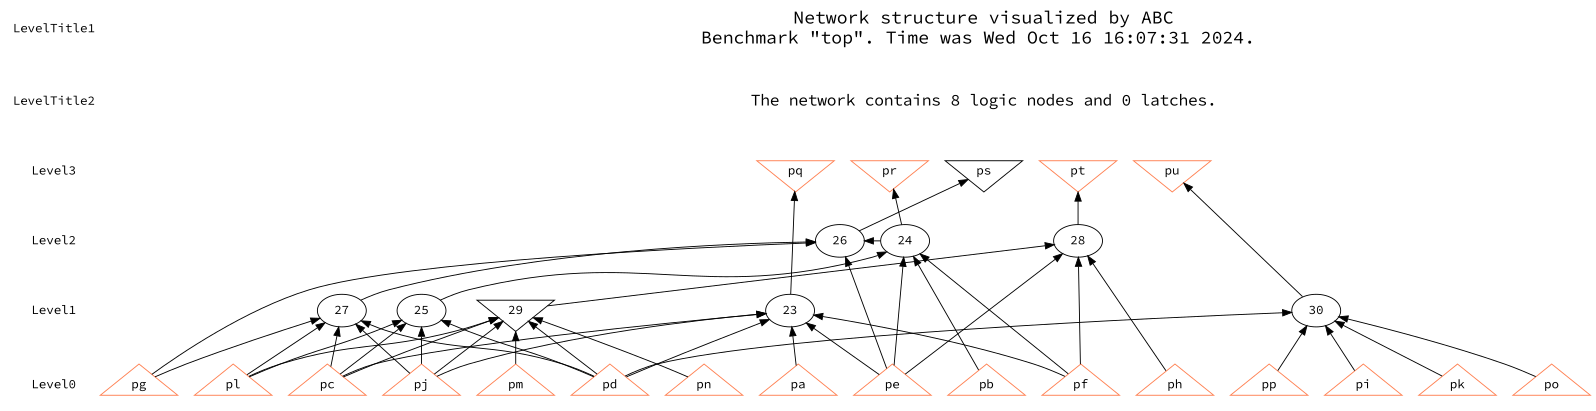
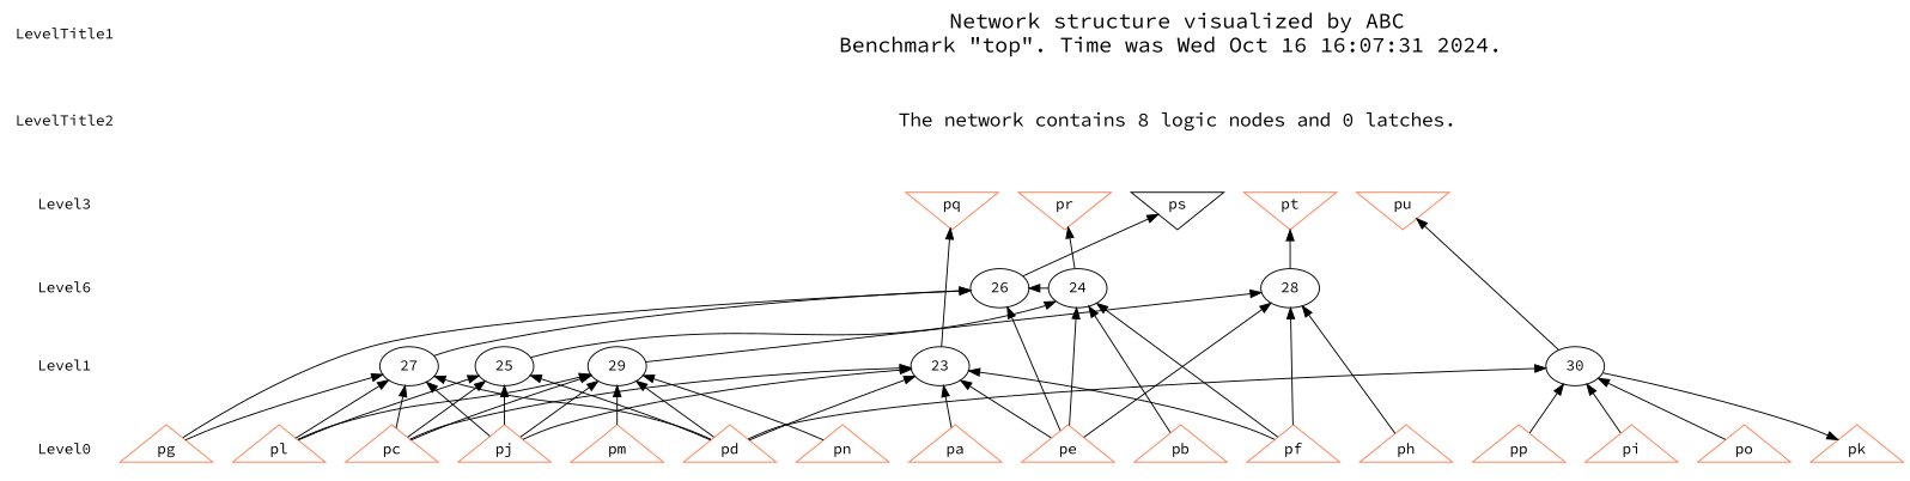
  digraph {
    fontname="Source Code Pro"
    node [fontname="Source Code Pro" shape=triangle color=coral fillcolor=coral]
    edge [dir=back fontname="Source Code Pro" style=solid]
    LevelTitle1 [shape=plaintext color="" fillcolor=""]
    LevelTitle2 [shape=plaintext color="" fillcolor=""]
    Level3 [shape=plaintext color="" fillcolor=""]
-   Level2 [shape=plaintext color="" fillcolor=""]
+   Level2 [shape=plaintext label=Level6 color="" fillcolor=""]
    Level1 [shape=plaintext color="" fillcolor=""]
    Level0 [shape=plaintext color="" fillcolor=""]
    n7 [fontsize=20 label="Network structure visualized by ABC\nBenchmark \"top\". Time was Wed Oct 16 16:07:31 2024. " shape=plaintext color="" fillcolor=""]
    n8 [fontsize=18 label="The network contains 8 logic nodes and 0 latches.\n" shape=plaintext color="" fillcolor=""]
    n9 [label=pq shape=invtriangle]
    n10 [label=pr shape=invtriangle]
    n11 [color=black label=ps shape=invtriangle]
    n12 [label=pt shape=invtriangle]
    n13 [label=pu shape=invtriangle]
    n14 [label="24\n" shape=ellipse color="" fillcolor=""]
    n15 [label="26\n" shape=ellipse color="" fillcolor=""]
    n16 [label="28\n" shape=ellipse color="" fillcolor=""]
    n17 [label="23\n" shape=ellipse color="" fillcolor=""]
    n18 [label="25\n" shape=ellipse color="" fillcolor=""]
    n19 [label="27\n" shape=ellipse color="" fillcolor=""]
-   n20 [label="29\n" shape=invtriangle color="" fillcolor=""]
+   n20 [label="29\n" shape=ellipse color="" fillcolor=""]
    n21 [label="30\n" shape=ellipse color="" fillcolor=""]
    n22 [label=pp]
    n23 [label=pa]
    n24 [label=pb]
    n25 [label=pc]
    n26 [label=pd]
    n27 [label=pe]
    n28 [label=pf]
    n29 [label=pg]
    n30 [label=ph]
    n31 [label=pi]
    n32 [label=pj]
    n33 [label=pk]
    n34 [label=pl]
    n35 [label=pm]
    n36 [label=pn]
    n37 [label=po]
    subgraph sub_1 {
      LevelTitle1
      LevelTitle2
      Level3
      Level2
      Level1
      Level0
    }
    subgraph sub_2 {
      rank=same
      LevelTitle1
      n7
    }
    subgraph sub_3 {
      rank=same
      LevelTitle2
      n8
    }
    subgraph sub_4 {
      rank=same
      Level3
      n9
      n10
      n11
      n12
      n13
    }
    subgraph sub_5 {
      rank=same
      Level2
      n14
      n15
      n16
    }
    subgraph sub_6 {
      rank=same
      Level1
      n17
      n18
      n19
      n20
      n21
    }
    subgraph sub_7 {
      rank=same
      Level0
      n22
      n23
      n24
      n25
      n26
      n27
      n28
      n29
      n30
      n31
      n32
      n33
      n34
      n35
      n36
      n37
    }
    LevelTitle1 -> LevelTitle2 [style=invis]
    LevelTitle2 -> Level3 [style=invis]
    Level3 -> Level2 [style=invis]
    Level2 -> Level1 [style=invis]
    Level1 -> Level0 [style=invis]
    n7 -> n8 [style=invis]
    n8 -> n9 [style=invis]
    n8 -> n10 [style=invis]
    n8 -> n11 [style=invis]
    n8 -> n12 [style=invis]
    n8 -> n13 [style=invis]
    n9 -> n10 [style=invis]
    n9 -> n17
    n10 -> n11 [style=invis]
    n10 -> n14
    n11 -> n12 [style=invis]
    n11 -> n15
    n12 -> n13 [style=invis]
    n12 -> n16
    n13 -> n21
    n14 -> n18
    n14 -> n24
    n14 -> n27
    n14 -> n28
    n15 -> n14
    n15 -> n19
    n15 -> n27
    n15 -> n29
    n16 -> n20
    n16 -> n27
    n16 -> n28
    n16 -> n30
    n17 -> n23
    n17 -> n25
    n17 -> n26
    n17 -> n27
    n17 -> n28
    n17 -> n32
    n18 -> n25
    n18 -> n26
    n18 -> n32
    n18 -> n34
    n19 -> n25
    n19 -> n26
    n19 -> n29
    n19 -> n32
    n19 -> n34
    n20 -> n25
    n20 -> n26
    n20 -> n32
    n20 -> n34
    n20 -> n35
    n20 -> n36
    n21 -> n22
    n21 -> n26
    n21 -> n31
-   n21 -> n33
+   n33 -> n21
    n21 -> n37
  }
